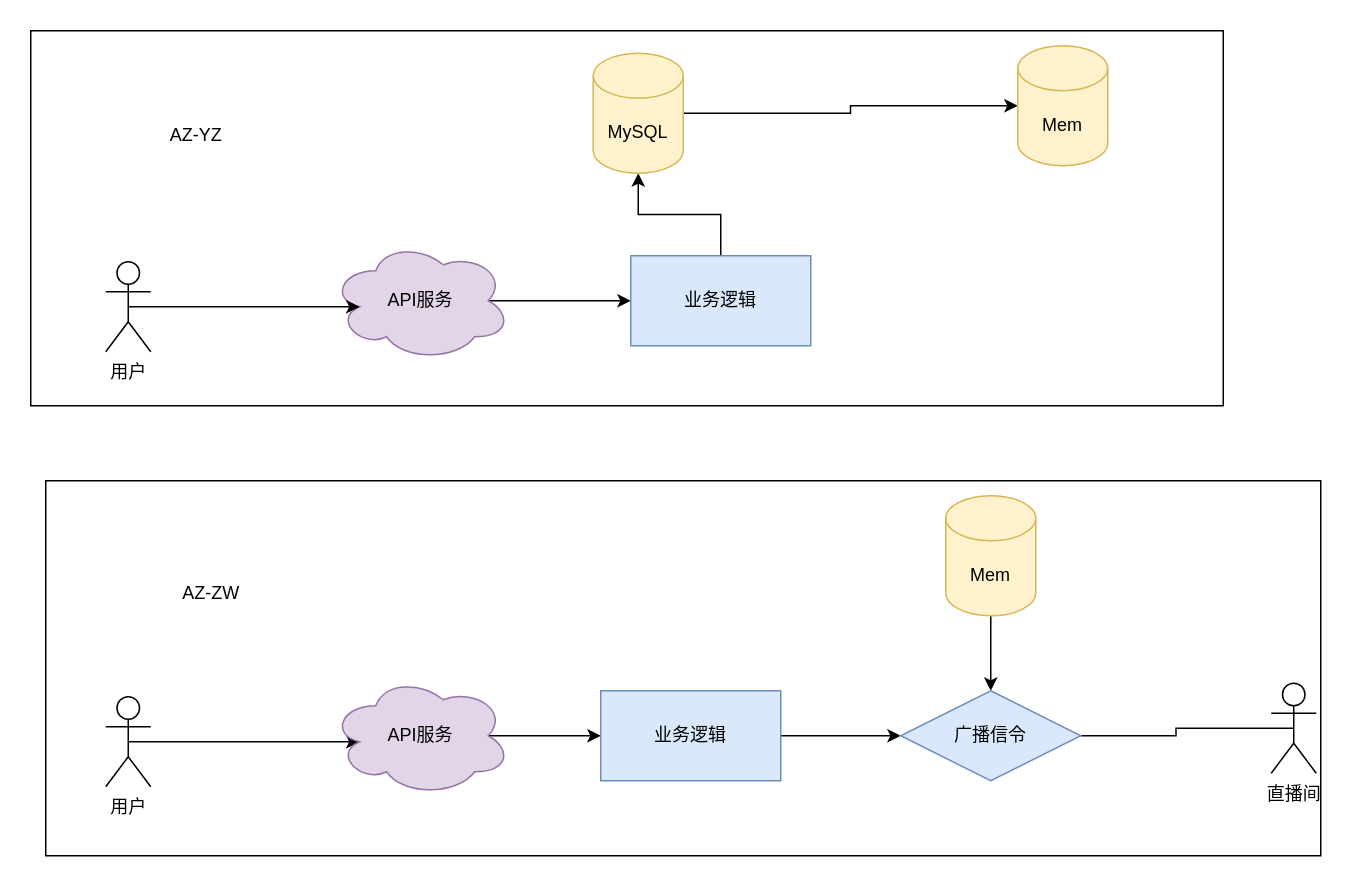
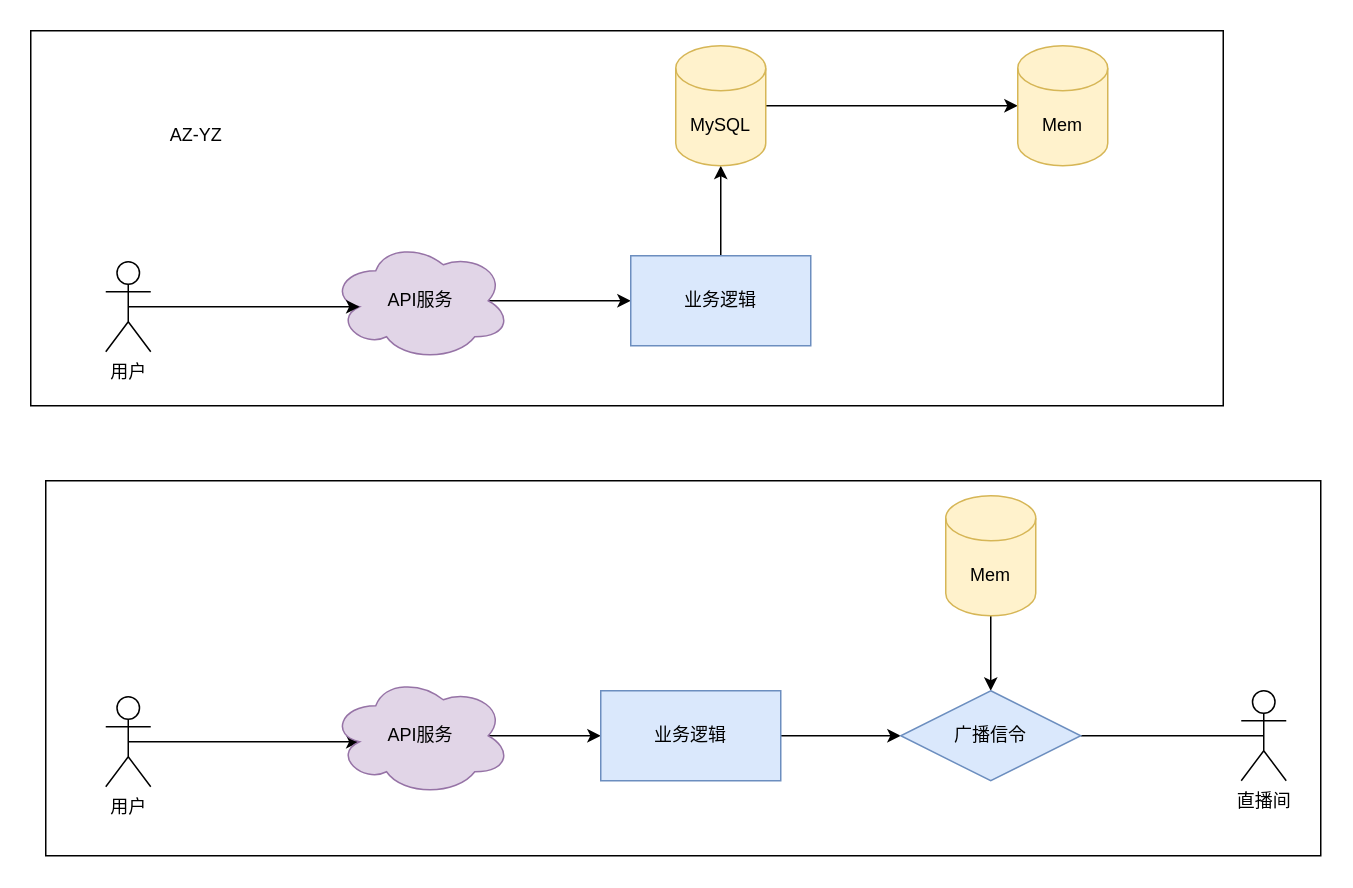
  <mxCell id="0" />
  <mxCell id="1" parent="0" />
  <mxCell id="2" style="edgeStyle=orthogonalEdgeStyle;rounded=0;orthogonalLoop=1;jettySize=auto;html=1;exitX=0.875;exitY=0.5;exitDx=0;exitDy=0;exitPerimeter=0;entryX=0;entryY=0.5;entryDx=0;entryDy=0;" edge="1" parent="1" source="3" target="5"><mxGeometry relative="1" as="geometry" /></mxCell>
  <mxCell id="3" value="API服务" style="ellipse;shape=cloud;whiteSpace=wrap;html=1;fillColor=#e1d5e7;strokeColor=#9673a6;" vertex="1" parent="1"><mxGeometry x="220" y="160" width="120" height="80" as="geometry" /></mxCell>
  <mxCell id="4" style="edgeStyle=orthogonalEdgeStyle;rounded=0;orthogonalLoop=1;jettySize=auto;html=1;exitX=0.5;exitY=0;exitDx=0;exitDy=0;entryX=0.5;entryY=1;entryDx=0;entryDy=0;entryPerimeter=0;" edge="1" parent="1" source="5" target="7"><mxGeometry relative="1" as="geometry" /></mxCell>
  <mxCell id="5" value="业务逻辑" style="rounded=0;whiteSpace=wrap;html=1;fillColor=#dae8fc;strokeColor=#6c8ebf;" vertex="1" parent="1"><mxGeometry x="420" y="170" width="120" height="60" as="geometry" /></mxCell>
  <mxCell id="6" style="edgeStyle=orthogonalEdgeStyle;rounded=0;orthogonalLoop=1;jettySize=auto;html=1;exitX=1;exitY=0.5;exitDx=0;exitDy=0;exitPerimeter=0;entryX=0;entryY=0.5;entryDx=0;entryDy=0;entryPerimeter=0;" edge="1" parent="1" source="7" target="10"><mxGeometry relative="1" as="geometry" /></mxCell>
- <mxCell id="7" value="MySQL" style="shape=cylinder3;whiteSpace=wrap;html=1;boundedLbl=1;backgroundOutline=1;size=15;fillColor=#fff2cc;strokeColor=#d6b656;" vertex="1" parent="1"><mxGeometry x="395" y="35" width="60" height="80" as="geometry" /></mxCell>
+ <mxCell id="7" value="MySQL" style="shape=cylinder3;whiteSpace=wrap;html=1;boundedLbl=1;backgroundOutline=1;size=15;fillColor=#fff2cc;strokeColor=#d6b656;" vertex="1" parent="1"><mxGeometry x="450" y="30" width="60" height="80" as="geometry" /></mxCell>
  <mxCell id="8" style="edgeStyle=orthogonalEdgeStyle;rounded=0;orthogonalLoop=1;jettySize=auto;html=1;exitX=0.5;exitY=0.5;exitDx=0;exitDy=0;exitPerimeter=0;entryX=0.16;entryY=0.55;entryDx=0;entryDy=0;entryPerimeter=0;" edge="1" parent="1" source="9" target="3"><mxGeometry relative="1" as="geometry" /></mxCell>
  <mxCell id="9" value="用户" style="shape=umlActor;verticalLabelPosition=bottom;verticalAlign=top;html=1;outlineConnect=0;" vertex="1" parent="1"><mxGeometry x="70" y="174" width="30" height="60" as="geometry" /></mxCell>
  <mxCell id="10" value="Mem" style="shape=cylinder3;whiteSpace=wrap;html=1;boundedLbl=1;backgroundOutline=1;size=15;fillColor=#fff2cc;strokeColor=#d6b656;" vertex="1" parent="1"><mxGeometry x="678" y="30" width="60" height="80" as="geometry" /></mxCell>
  <mxCell id="11" value="" style="rounded=0;whiteSpace=wrap;html=1;fillColor=none;" vertex="1" parent="1"><mxGeometry x="20" y="20" width="795" height="250" as="geometry" /></mxCell>
  <mxCell id="12" value="AZ-YZ" style="text;html=1;align=center;verticalAlign=middle;resizable=0;points=[];autosize=1;strokeColor=none;fillColor=none;" vertex="1" parent="1"><mxGeometry x="100" y="75" width="60" height="30" as="geometry" /></mxCell>
  <mxCell id="13" style="edgeStyle=orthogonalEdgeStyle;rounded=0;orthogonalLoop=1;jettySize=auto;html=1;exitX=0.5;exitY=0.5;exitDx=0;exitDy=0;exitPerimeter=0;entryX=0.16;entryY=0.55;entryDx=0;entryDy=0;entryPerimeter=0;" edge="1" parent="1" source="14" target="16"><mxGeometry relative="1" as="geometry" /></mxCell>
  <mxCell id="14" value="用户" style="shape=umlActor;verticalLabelPosition=bottom;verticalAlign=top;html=1;outlineConnect=0;" vertex="1" parent="1"><mxGeometry x="70" y="464" width="30" height="60" as="geometry" /></mxCell>
  <mxCell id="15" style="edgeStyle=orthogonalEdgeStyle;rounded=0;orthogonalLoop=1;jettySize=auto;html=1;exitX=0.875;exitY=0.5;exitDx=0;exitDy=0;exitPerimeter=0;entryX=0;entryY=0.5;entryDx=0;entryDy=0;" edge="1" parent="1" source="16" target="18"><mxGeometry relative="1" as="geometry" /></mxCell>
  <mxCell id="16" value="API服务" style="ellipse;shape=cloud;whiteSpace=wrap;html=1;fillColor=#e1d5e7;strokeColor=#9673a6;" vertex="1" parent="1"><mxGeometry x="220" y="450" width="120" height="80" as="geometry" /></mxCell>
  <mxCell id="17" style="edgeStyle=orthogonalEdgeStyle;rounded=0;orthogonalLoop=1;jettySize=auto;html=1;exitX=1;exitY=0.5;exitDx=0;exitDy=0;entryX=0;entryY=0.5;entryDx=0;entryDy=0;" edge="1" parent="1" source="18" target="22"><mxGeometry relative="1" as="geometry" /></mxCell>
  <mxCell id="18" value="业务逻辑" style="rounded=0;whiteSpace=wrap;html=1;fillColor=#dae8fc;strokeColor=#6c8ebf;" vertex="1" parent="1"><mxGeometry x="400" y="460" width="120" height="60" as="geometry" /></mxCell>
  <mxCell id="19" style="edgeStyle=orthogonalEdgeStyle;rounded=0;orthogonalLoop=1;jettySize=auto;html=1;exitX=0.5;exitY=1;exitDx=0;exitDy=0;exitPerimeter=0;entryX=0.5;entryY=0;entryDx=0;entryDy=0;" edge="1" parent="1" source="20" target="22"><mxGeometry relative="1" as="geometry" /></mxCell>
  <mxCell id="20" value="Mem" style="shape=cylinder3;whiteSpace=wrap;html=1;boundedLbl=1;backgroundOutline=1;size=15;fillColor=#fff2cc;strokeColor=#d6b656;" vertex="1" parent="1"><mxGeometry x="630" y="330" width="60" height="80" as="geometry" /></mxCell>
  <mxCell id="21" style="edgeStyle=orthogonalEdgeStyle;rounded=0;orthogonalLoop=1;jettySize=auto;html=1;exitX=1;exitY=0.5;exitDx=0;exitDy=0;entryX=0.5;entryY=0.5;entryDx=0;entryDy=0;entryPerimeter=0;endArrow=none;" edge="1" parent="1" source="22" target="23"><mxGeometry relative="1" as="geometry" /></mxCell>
  <mxCell id="22" value="广播信令" style="rhombus;whiteSpace=wrap;html=1;fillColor=#dae8fc;strokeColor=#6c8ebf;" vertex="1" parent="1"><mxGeometry x="600" y="460" width="120" height="60" as="geometry" /></mxCell>
- <mxCell id="23" value="直播间" style="shape=umlActor;verticalLabelPosition=bottom;verticalAlign=top;html=1;outlineConnect=0;" vertex="1" parent="1"><mxGeometry x="847" y="455" width="30" height="60" as="geometry" /></mxCell>
+ <mxCell id="23" value="直播间" style="shape=umlActor;verticalLabelPosition=bottom;verticalAlign=top;html=1;outlineConnect=0;" vertex="1" parent="1"><mxGeometry x="827" y="460" width="30" height="60" as="geometry" /></mxCell>
  <mxCell id="24" value="" style="rounded=0;whiteSpace=wrap;html=1;fillColor=none;" vertex="1" parent="1"><mxGeometry y="320" width="850" height="250" as="geometry" x="30" /></mxCell>
- <mxCell id="25" value="AZ-ZW" style="text;html=1;align=center;verticalAlign=middle;resizable=0;points=[];autosize=1;strokeColor=none;fillColor=none;" vertex="1" parent="1"><mxGeometry x="110" y="380" width="60" height="30" as="geometry" /></mxCell>
